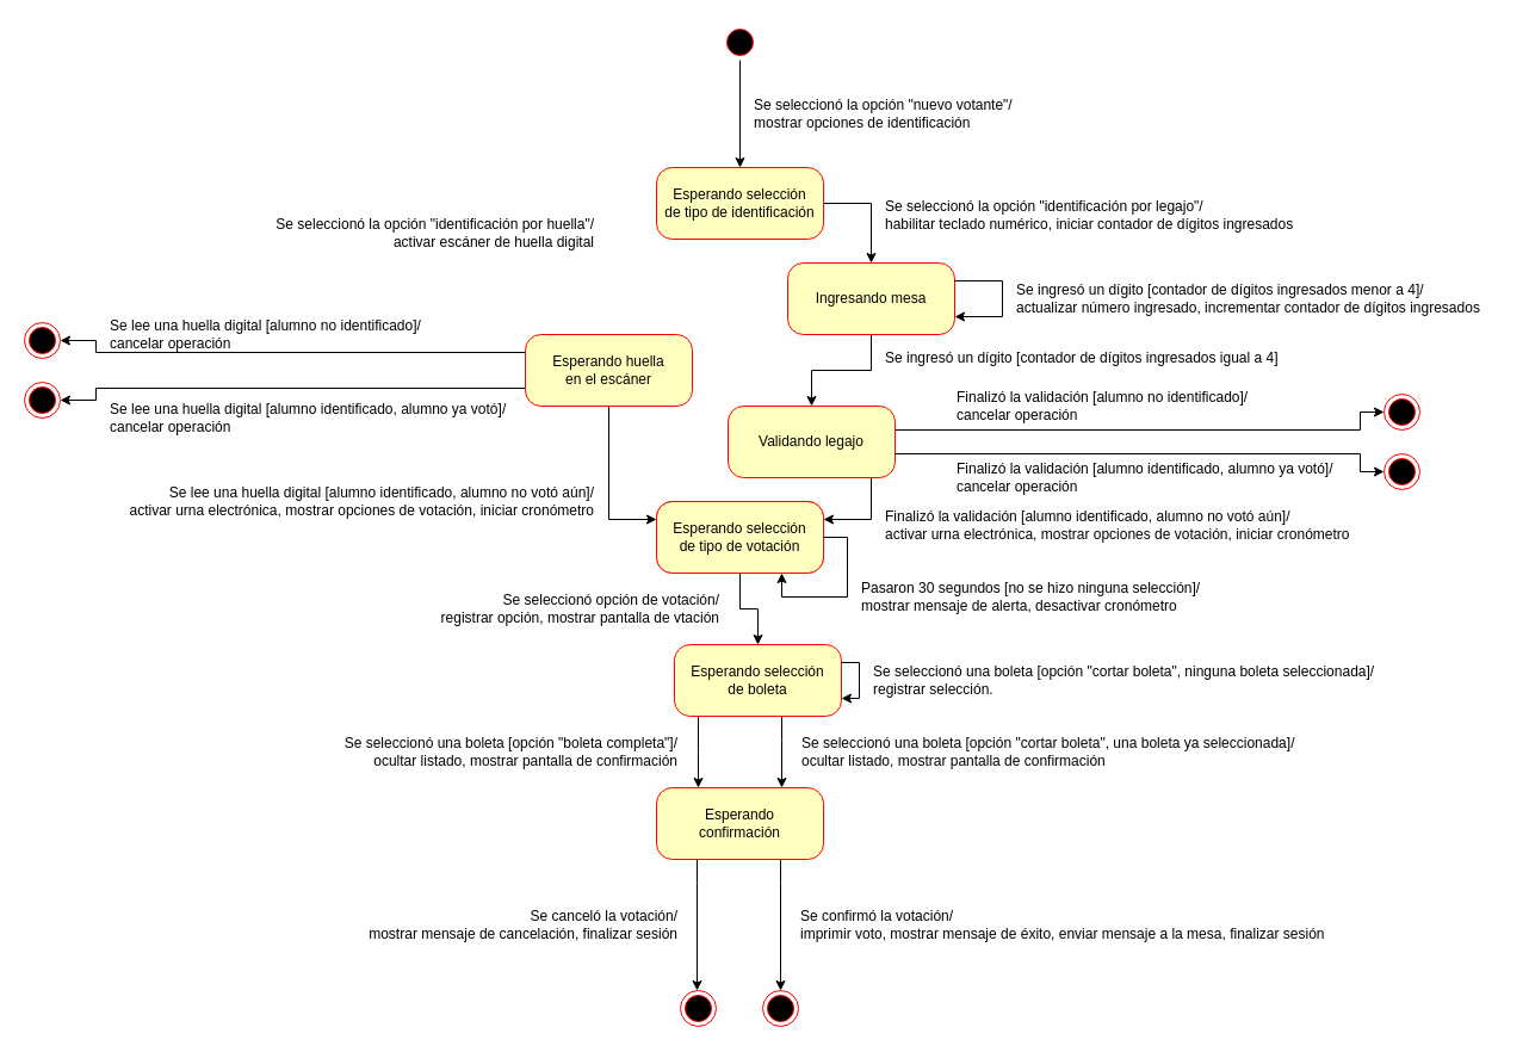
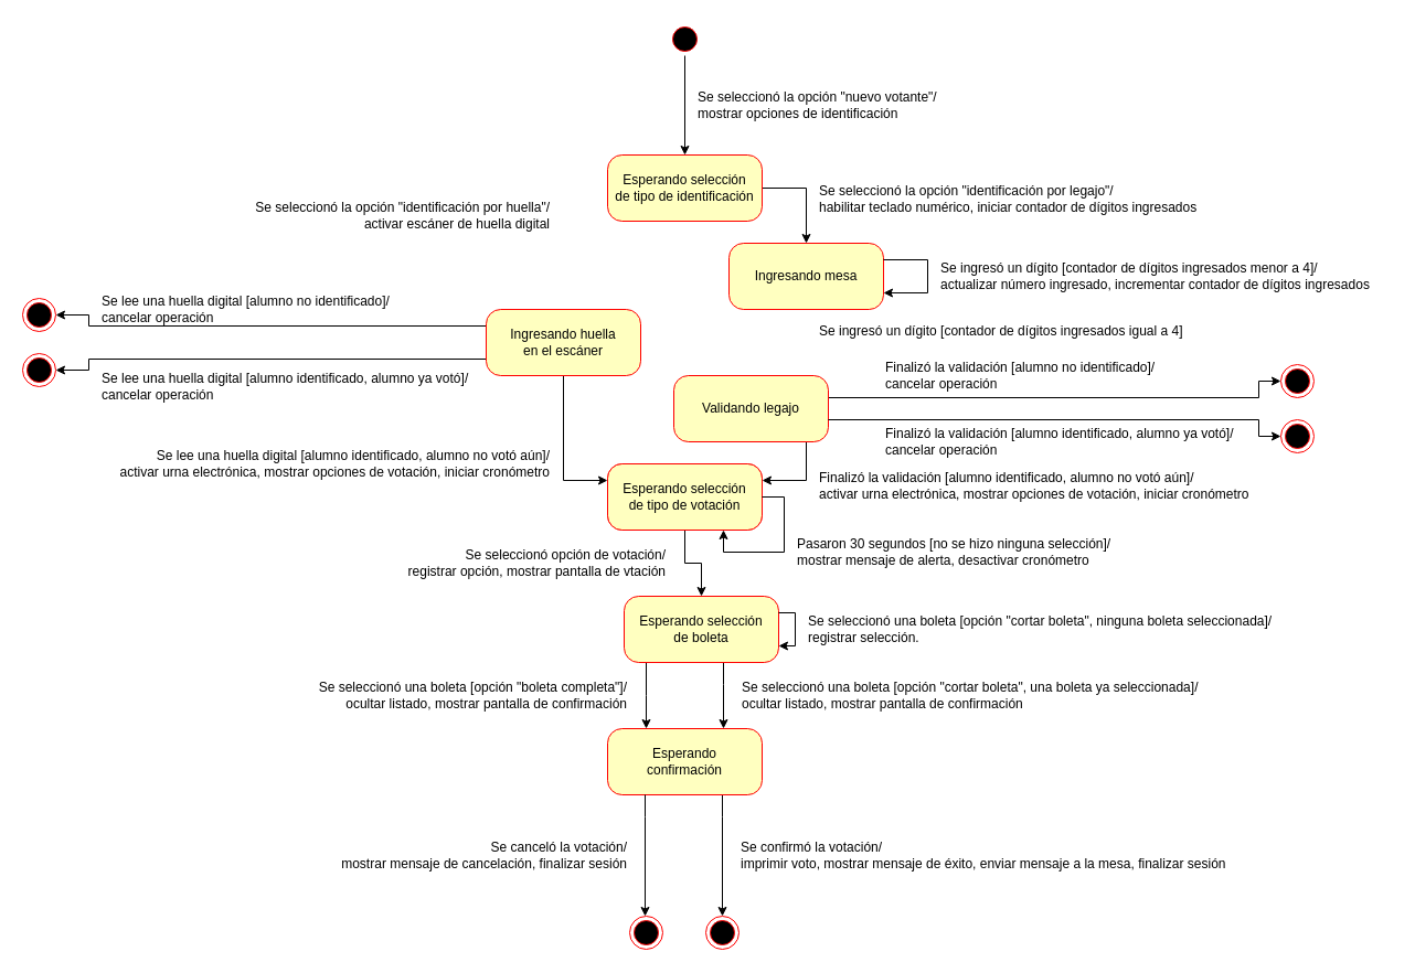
  <mxCell id="0" />
  <mxCell id="1" parent="0" />
  <mxCell id="2" style="edgeStyle=orthogonalEdgeStyle;rounded=0;orthogonalLoop=1;jettySize=auto;html=1;entryX=0.5;entryY=0;entryDx=0;entryDy=0;" edge="1" parent="1" source="3" target="5"><mxGeometry relative="1" as="geometry" /></mxCell>
  <mxCell id="3" value="" style="ellipse;html=1;shape=startState;fillColor=#000000;strokeColor=#ff0000;" vertex="1" parent="1"><mxGeometry x="605" width="30" height="30" as="geometry" y="20" /></mxCell>
  <mxCell id="4" style="edgeStyle=orthogonalEdgeStyle;rounded=0;orthogonalLoop=1;jettySize=auto;html=1;" edge="1" parent="1" source="5" target="12"><mxGeometry relative="1" as="geometry"><Array as="points"><mxPoint x="730" y="170" /></Array></mxGeometry></mxCell>
  <mxCell id="5" value="&lt;div&gt;Esperando selección&lt;/div&gt;&lt;div&gt;de tipo de identificación&lt;br&gt;&lt;/div&gt;" style="rounded=1;whiteSpace=wrap;html=1;arcSize=22;fontColor=#000000;fillColor=#ffffc0;strokeColor=#ff0000;" vertex="1" parent="1"><mxGeometry x="550" y="140" width="140" height="60" as="geometry" /></mxCell>
  <mxCell id="6" value="&lt;div align=&quot;left&quot;&gt;Se seleccionó la opción &quot;nuevo votante&quot;/&lt;/div&gt;&lt;div align=&quot;left&quot;&gt;mostrar opciones de identificación&lt;br&gt;&lt;/div&gt;" style="text;html=1;strokeColor=none;fillColor=none;align=left;verticalAlign=middle;whiteSpace=wrap;rounded=0;" vertex="1" parent="1"><mxGeometry x="630" y="70" width="240" height="50" as="geometry" /></mxCell>
  <mxCell id="7" style="edgeStyle=orthogonalEdgeStyle;rounded=0;orthogonalLoop=1;jettySize=auto;html=1;entryX=0;entryY=0.25;entryDx=0;entryDy=0;" edge="1" parent="1" source="10" target="18"><mxGeometry relative="1" as="geometry"><Array as="points"><mxPoint x="510" y="435" /></Array></mxGeometry></mxCell>
  <mxCell id="8" style="edgeStyle=orthogonalEdgeStyle;rounded=0;orthogonalLoop=1;jettySize=auto;html=1;entryX=1;entryY=0.5;entryDx=0;entryDy=0;exitX=0;exitY=0.25;exitDx=0;exitDy=0;" edge="1" parent="1" source="10" target="27"><mxGeometry relative="1" as="geometry"><Array as="points"><mxPoint x="80" y="295" /><mxPoint x="80" y="285" /></Array></mxGeometry></mxCell>
  <mxCell id="9" style="edgeStyle=orthogonalEdgeStyle;rounded=0;orthogonalLoop=1;jettySize=auto;html=1;entryX=1;entryY=0.5;entryDx=0;entryDy=0;exitX=0;exitY=0.75;exitDx=0;exitDy=0;" edge="1" parent="1" source="10" target="28"><mxGeometry relative="1" as="geometry"><Array as="points"><mxPoint x="80" y="325" /><mxPoint x="80" y="335" /></Array></mxGeometry></mxCell>
- <mxCell id="10" value="&lt;div&gt;Esperando huella&lt;/div&gt;&lt;div&gt;en el escáner&lt;/div&gt;" style="rounded=1;whiteSpace=wrap;html=1;arcSize=22;fontColor=#000000;fillColor=#ffffc0;strokeColor=#ff0000;" vertex="1" parent="1"><mxGeometry x="440" y="280" width="140" height="60" as="geometry" /></mxCell>
- <mxCell id="11" style="edgeStyle=orthogonalEdgeStyle;rounded=0;orthogonalLoop=1;jettySize=auto;html=1;entryX=0.5;entryY=0;entryDx=0;entryDy=0;" edge="1" parent="1" source="12" target="16"><mxGeometry relative="1" as="geometry" /></mxCell>
+ <mxCell id="10" value="&lt;div&gt;Ingresando huella&lt;/div&gt;&lt;div&gt;en el escáner&lt;/div&gt;" style="rounded=1;whiteSpace=wrap;html=1;arcSize=22;fontColor=#000000;fillColor=#ffffc0;strokeColor=#ff0000;" vertex="1" parent="1"><mxGeometry x="440" y="280" width="140" height="60" as="geometry" /></mxCell>
  <mxCell id="12" value="Ingresando mesa" style="rounded=1;whiteSpace=wrap;html=1;arcSize=22;fontColor=#000000;fillColor=#ffffc0;strokeColor=#ff0000;" vertex="1" parent="1"><mxGeometry x="660" y="220" width="140" height="60" as="geometry" /></mxCell>
  <mxCell id="13" value="&lt;div&gt;Esperando selección&lt;/div&gt;&lt;div&gt;de tipo de votación&lt;br&gt;&lt;/div&gt;" style="rounded=1;whiteSpace=wrap;html=1;arcSize=22;fontColor=#000000;fillColor=#ffffc0;strokeColor=#ff0000;" vertex="1" parent="1"><mxGeometry x="550" y="420" width="140" height="60" as="geometry" /></mxCell>
  <mxCell id="14" style="edgeStyle=orthogonalEdgeStyle;rounded=0;orthogonalLoop=1;jettySize=auto;html=1;entryX=1;entryY=0.25;entryDx=0;entryDy=0;" edge="1" parent="1" source="16" target="18"><mxGeometry relative="1" as="geometry"><Array as="points"><mxPoint x="730" y="435" /></Array></mxGeometry></mxCell>
  <mxCell id="15" style="edgeStyle=orthogonalEdgeStyle;rounded=0;orthogonalLoop=1;jettySize=auto;html=1;entryX=0;entryY=0.5;entryDx=0;entryDy=0;" edge="1" parent="1" source="16" target="39"><mxGeometry relative="1" as="geometry"><mxPoint x="1160" y="350" as="targetPoint" /><Array as="points"><mxPoint x="1140" y="360" /><mxPoint x="1140" y="345" /></Array></mxGeometry></mxCell>
  <mxCell id="16" value="Validando legajo" style="rounded=1;whiteSpace=wrap;html=1;arcSize=22;fontColor=#000000;fillColor=#ffffc0;strokeColor=#ff0000;" vertex="1" parent="1"><mxGeometry x="610" y="340" width="140" height="60" as="geometry" /></mxCell>
  <mxCell id="17" style="edgeStyle=orthogonalEdgeStyle;rounded=0;orthogonalLoop=1;jettySize=auto;html=1;entryX=0.5;entryY=0;entryDx=0;entryDy=0;" edge="1" parent="1" source="18" target="21"><mxGeometry relative="1" as="geometry" /></mxCell>
  <mxCell id="18" value="&lt;div&gt;Esperando selección&lt;/div&gt;&lt;div&gt;de tipo de votación&lt;br&gt;&lt;/div&gt;" style="rounded=1;whiteSpace=wrap;html=1;arcSize=22;fontColor=#000000;fillColor=#ffffc0;strokeColor=#ff0000;" vertex="1" parent="1"><mxGeometry x="550" y="420" width="140" height="60" as="geometry" /></mxCell>
  <mxCell id="19" style="edgeStyle=orthogonalEdgeStyle;rounded=0;orthogonalLoop=1;jettySize=auto;html=1;entryX=0.25;entryY=0;entryDx=0;entryDy=0;exitX=0.25;exitY=1;exitDx=0;exitDy=0;" edge="1" parent="1" source="21" target="23"><mxGeometry relative="1" as="geometry"><Array as="points"><mxPoint x="585" y="630" /><mxPoint x="585" y="630" /></Array></mxGeometry></mxCell>
  <mxCell id="20" style="edgeStyle=orthogonalEdgeStyle;rounded=0;orthogonalLoop=1;jettySize=auto;html=1;entryX=0.75;entryY=0;entryDx=0;entryDy=0;" edge="1" parent="1" source="21" target="23"><mxGeometry relative="1" as="geometry"><Array as="points"><mxPoint x="655" y="620" /><mxPoint x="655" y="620" /></Array></mxGeometry></mxCell>
  <mxCell id="21" value="&lt;div&gt;Esperando selección&lt;/div&gt;&lt;div&gt;de boleta&lt;br&gt;&lt;/div&gt;" style="rounded=1;whiteSpace=wrap;html=1;arcSize=22;fontColor=#000000;fillColor=#ffffc0;strokeColor=#ff0000;" vertex="1" parent="1"><mxGeometry x="565" y="540" width="140" height="60" as="geometry" /></mxCell>
  <mxCell id="22" style="edgeStyle=orthogonalEdgeStyle;rounded=0;orthogonalLoop=1;jettySize=auto;html=1;entryX=0.5;entryY=0;entryDx=0;entryDy=0;" edge="1" parent="1" source="23" target="47"><mxGeometry relative="1" as="geometry"><Array as="points"><mxPoint x="654" y="740" /><mxPoint x="654" y="740" /></Array></mxGeometry></mxCell>
  <mxCell id="23" value="&lt;div&gt;Esperando&lt;/div&gt;&lt;div&gt;confirmación&lt;/div&gt;" style="rounded=1;whiteSpace=wrap;html=1;arcSize=22;fontColor=#000000;fillColor=#ffffc0;strokeColor=#ff0000;" vertex="1" parent="1"><mxGeometry x="550" y="660" width="140" height="60" as="geometry" /></mxCell>
  <mxCell id="24" style="edgeStyle=orthogonalEdgeStyle;rounded=0;orthogonalLoop=1;jettySize=auto;html=1;entryX=0.75;entryY=1;entryDx=0;entryDy=0;exitX=1;exitY=0.5;exitDx=0;exitDy=0;" edge="1" parent="1" source="18" target="18"><mxGeometry relative="1" as="geometry" /></mxCell>
  <mxCell id="25" value="&lt;div align=&quot;right&quot;&gt;Se seleccionó la opción &quot;identificación por huella&quot;/&lt;/div&gt;&lt;div align=&quot;right&quot;&gt;activar escáner de huella digital&lt;br&gt;&lt;/div&gt;" style="text;html=1;strokeColor=none;fillColor=none;align=right;verticalAlign=middle;whiteSpace=wrap;rounded=0;" vertex="1" parent="1"><mxGeometry x="210" y="170" width="290" height="50" as="geometry" /></mxCell>
  <mxCell id="26" value="&lt;div align=&quot;right&quot;&gt;Se lee una huella digital [alumno identificado, alumno no votó aún]/&lt;/div&gt;&lt;div align=&quot;right&quot;&gt;activar urna electrónica, mostrar opciones de votación, iniciar cronómetro&lt;br&gt;&lt;/div&gt;" style="text;html=1;strokeColor=none;fillColor=none;align=right;verticalAlign=middle;whiteSpace=wrap;rounded=0;" vertex="1" parent="1"><mxGeometry x="90" y="400" width="410" height="40" as="geometry" /></mxCell>
  <mxCell id="27" value="" style="ellipse;html=1;shape=endState;fillColor=#000000;strokeColor=#ff0000;" vertex="1" parent="1"><mxGeometry x="20" y="270" width="30" height="30" as="geometry" /></mxCell>
  <mxCell id="28" value="" style="ellipse;html=1;shape=endState;fillColor=#000000;strokeColor=#ff0000;" vertex="1" parent="1"><mxGeometry x="20" y="320" width="30" height="30" as="geometry" /></mxCell>
  <mxCell id="29" value="&lt;div align=&quot;left&quot;&gt;Se lee una huella digital [alumno identificado, alumno ya votó]/&lt;/div&gt;&lt;div align=&quot;left&quot;&gt;cancelar operación&lt;br&gt;&lt;/div&gt;" style="text;html=1;strokeColor=none;fillColor=none;align=left;verticalAlign=middle;whiteSpace=wrap;rounded=0;" vertex="1" parent="1"><mxGeometry x="90" y="330" width="410" height="40" as="geometry" /></mxCell>
  <mxCell id="30" value="&lt;div align=&quot;left&quot;&gt;Se lee una huella digital [alumno no identificado]/&lt;/div&gt;&lt;div align=&quot;left&quot;&gt;cancelar operación&lt;br&gt;&lt;/div&gt;" style="text;html=1;strokeColor=none;fillColor=none;align=left;verticalAlign=middle;whiteSpace=wrap;rounded=0;" vertex="1" parent="1"><mxGeometry x="90" y="260" width="410" height="40" as="geometry" /></mxCell>
  <mxCell id="31" value="&lt;div&gt;Finalizó la validación [alumno identificado, alumno no votó aún]/&lt;/div&gt;&lt;div&gt;activar urna electrónica, mostrar opciones de votación, iniciar cronómetro&lt;br&gt;&lt;/div&gt;" style="text;html=1;strokeColor=none;fillColor=none;align=left;verticalAlign=middle;whiteSpace=wrap;rounded=0;" vertex="1" parent="1"><mxGeometry x="740" y="420" width="410" height="40" as="geometry" /></mxCell>
  <mxCell id="32" value="&lt;div&gt;Pasaron 30 segundos [no se hizo ninguna selección]/&lt;/div&gt;&lt;div&gt;mostrar mensaje de alerta, desactivar cronómetro&lt;br&gt;&lt;/div&gt;" style="text;html=1;strokeColor=none;fillColor=none;align=left;verticalAlign=middle;whiteSpace=wrap;rounded=0;" vertex="1" parent="1"><mxGeometry x="720" y="480" width="410" height="40" as="geometry" /></mxCell>
  <mxCell id="33" style="edgeStyle=orthogonalEdgeStyle;rounded=0;orthogonalLoop=1;jettySize=auto;html=1;entryX=1;entryY=0.75;entryDx=0;entryDy=0;exitX=1;exitY=0.25;exitDx=0;exitDy=0;" edge="1" parent="1" source="12" target="12"><mxGeometry relative="1" as="geometry"><Array as="points"><mxPoint x="840" y="235" /><mxPoint x="840" y="265" /></Array></mxGeometry></mxCell>
  <mxCell id="34" value="&lt;div&gt;Se ingresó un dígito [contador de dígitos ingresados menor a 4]/&lt;/div&gt;&lt;div&gt;actualizar número ingresado, incrementar contador de dígitos ingresados&lt;br&gt;&lt;/div&gt;" style="text;html=1;strokeColor=none;fillColor=none;align=left;verticalAlign=middle;whiteSpace=wrap;rounded=0;" vertex="1" parent="1"><mxGeometry x="850" y="230" width="410" height="40" as="geometry" /></mxCell>
  <mxCell id="35" value="&lt;div&gt;Se ingresó un dígito [contador de dígitos ingresados igual a 4]&lt;/div&gt;" style="text;html=1;strokeColor=none;fillColor=none;align=left;verticalAlign=middle;whiteSpace=wrap;rounded=0;" vertex="1" parent="1"><mxGeometry x="740" y="280" width="410" height="40" as="geometry" /></mxCell>
  <mxCell id="36" value="&lt;div&gt;Se seleccionó la opción &quot;identificación por legajo&quot;/&lt;/div&gt;&lt;div&gt;habilitar teclado numérico, iniciar contador de dígitos ingresados&lt;br&gt;&lt;/div&gt;" style="text;html=1;strokeColor=none;fillColor=none;align=left;verticalAlign=middle;whiteSpace=wrap;rounded=0;" vertex="1" parent="1"><mxGeometry x="740" y="160" width="410" height="40" as="geometry" /></mxCell>
  <mxCell id="37" value="&lt;div&gt;Finalizó la validación [alumno no identificado]/&lt;/div&gt;&lt;div&gt;cancelar operación&lt;br&gt;&lt;/div&gt;" style="text;html=1;strokeColor=none;fillColor=none;align=left;verticalAlign=middle;whiteSpace=wrap;rounded=0;" vertex="1" parent="1"><mxGeometry x="800" y="320" width="260" height="40" as="geometry" /></mxCell>
  <mxCell id="38" value="&lt;div&gt;Finalizó la validación [alumno identificado, alumno ya votó]/&lt;/div&gt;&lt;div&gt;cancelar operación&lt;br&gt;&lt;/div&gt;" style="text;html=1;strokeColor=none;fillColor=none;align=left;verticalAlign=middle;whiteSpace=wrap;rounded=0;" vertex="1" parent="1"><mxGeometry x="800" y="380" width="330" height="40" as="geometry" /></mxCell>
  <mxCell id="39" value="" style="ellipse;html=1;shape=endState;fillColor=#000000;strokeColor=#ff0000;" vertex="1" parent="1"><mxGeometry x="1160" y="330" width="30" height="30" as="geometry" /></mxCell>
  <mxCell id="40" value="" style="ellipse;html=1;shape=endState;fillColor=#000000;strokeColor=#ff0000;" vertex="1" parent="1"><mxGeometry x="1160" y="380" width="30" height="30" as="geometry" /></mxCell>
  <mxCell id="41" style="edgeStyle=orthogonalEdgeStyle;rounded=0;orthogonalLoop=1;jettySize=auto;html=1;" edge="1" parent="1" source="16" target="40"><mxGeometry relative="1" as="geometry"><mxPoint x="1160" y="390" as="targetPoint" /><mxPoint x="800" y="380" as="sourcePoint" /><Array as="points"><mxPoint x="1140" y="380" /><mxPoint x="1140" y="395" /></Array></mxGeometry></mxCell>
  <mxCell id="42" value="&lt;div align=&quot;right&quot;&gt;Se seleccionó opción de votación/&lt;/div&gt;&lt;div align=&quot;right&quot;&gt;registrar opción, mostrar pantalla de vtación&lt;br&gt;&lt;/div&gt;" style="text;html=1;strokeColor=none;fillColor=none;align=right;verticalAlign=middle;whiteSpace=wrap;rounded=0;" vertex="1" parent="1"><mxGeometry x="355" y="490" width="250" height="40" as="geometry" /></mxCell>
  <mxCell id="43" value="&lt;div align=&quot;right&quot;&gt;Se seleccionó una boleta [opción &quot;boleta completa&quot;]/&lt;/div&gt;&lt;div align=&quot;right&quot;&gt;ocultar listado, mostrar pantalla de confirmación&lt;br&gt;&lt;/div&gt;" style="text;html=1;strokeColor=none;fillColor=none;align=right;verticalAlign=middle;whiteSpace=wrap;rounded=0;" vertex="1" parent="1"><mxGeometry x="260" y="610" width="310" height="40" as="geometry" /></mxCell>
  <mxCell id="44" value="&lt;div align=&quot;left&quot;&gt;Se seleccionó una boleta [opción &quot;cortar boleta&quot;, una boleta ya seleccionada]/&lt;/div&gt;&lt;div align=&quot;left&quot;&gt;ocultar listado, mostrar pantalla de confirmación&lt;br&gt;&lt;/div&gt;" style="text;html=1;strokeColor=none;fillColor=none;align=left;verticalAlign=middle;whiteSpace=wrap;rounded=0;" vertex="1" parent="1"><mxGeometry x="670" y="610" width="440" height="40" as="geometry" /></mxCell>
  <mxCell id="45" style="edgeStyle=orthogonalEdgeStyle;rounded=0;orthogonalLoop=1;jettySize=auto;html=1;entryX=1;entryY=0.75;entryDx=0;entryDy=0;exitX=1;exitY=0.25;exitDx=0;exitDy=0;" edge="1" parent="1" source="21" target="21"><mxGeometry relative="1" as="geometry"><Array as="points"><mxPoint x="720" y="555" /><mxPoint x="720" y="585" /></Array></mxGeometry></mxCell>
  <mxCell id="46" value="&lt;div align=&quot;left&quot;&gt;Se seleccionó una boleta [opción &quot;cortar boleta&quot;, ninguna boleta seleccionada]/&lt;/div&gt;&lt;div align=&quot;left&quot;&gt;registrar selección.&lt;br&gt;&lt;/div&gt;" style="text;html=1;strokeColor=none;fillColor=none;align=left;verticalAlign=middle;whiteSpace=wrap;rounded=0;" vertex="1" parent="1"><mxGeometry x="730" y="550" width="440" height="40" as="geometry" /></mxCell>
  <mxCell id="47" value="" style="ellipse;html=1;shape=endState;fillColor=#000000;strokeColor=#ff0000;" vertex="1" parent="1"><mxGeometry x="639" y="830" width="30" height="30" as="geometry" /></mxCell>
  <mxCell id="48" value="&lt;div align=&quot;left&quot;&gt;Se confirmó la votación/&lt;/div&gt;&lt;div align=&quot;left&quot;&gt;imprimir voto, mostrar mensaje de éxito, enviar mensaje a la mesa, finalizar sesión&lt;br&gt;&lt;/div&gt;" style="text;html=1;strokeColor=none;fillColor=none;align=left;verticalAlign=middle;whiteSpace=wrap;rounded=0;" vertex="1" parent="1"><mxGeometry x="669" y="750" width="471" height="50" as="geometry" /></mxCell>
  <mxCell id="49" value="" style="ellipse;html=1;shape=endState;fillColor=#000000;strokeColor=#ff0000;" vertex="1" parent="1"><mxGeometry x="570" y="830" width="30" height="30" as="geometry" /></mxCell>
  <mxCell id="50" style="edgeStyle=orthogonalEdgeStyle;rounded=0;orthogonalLoop=1;jettySize=auto;html=1;entryX=0.5;entryY=0;entryDx=0;entryDy=0;" edge="1" parent="1"><mxGeometry relative="1" as="geometry"><mxPoint x="584" y="720" as="sourcePoint" /><mxPoint x="584" y="830" as="targetPoint" /><Array as="points"><mxPoint x="584" y="740" /><mxPoint x="584" y="740" /></Array></mxGeometry></mxCell>
  <mxCell id="51" value="&lt;div align=&quot;right&quot;&gt;Se canceló la votación/&lt;/div&gt;&lt;div align=&quot;right&quot;&gt;mostrar mensaje de cancelación, finalizar sesión&lt;br&gt;&lt;/div&gt;" style="text;html=1;strokeColor=none;fillColor=none;align=right;verticalAlign=middle;whiteSpace=wrap;rounded=0;" vertex="1" parent="1"><mxGeometry x="295" y="750" width="275" height="50" as="geometry" /></mxCell>
